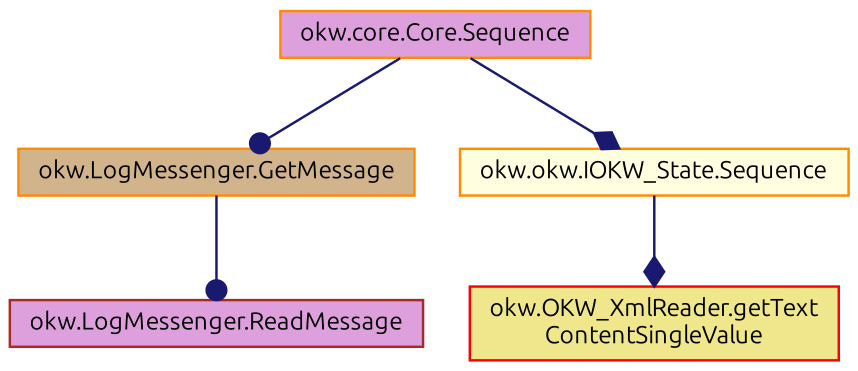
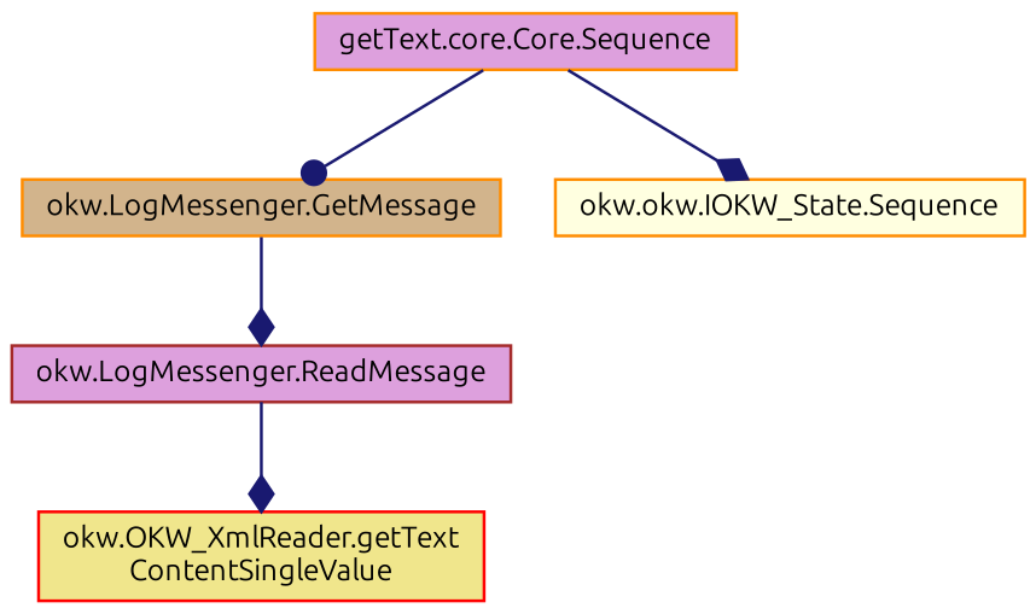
  digraph {
    fontname=Ubuntu
    rankdir=TB
    node [color=darkorange fillcolor=plum fontname=Ubuntu fontsize=10 shape=record style=filled]
    edge [arrowhead=dot color=midnightblue fontname=Ubuntu fontsize=10 labelfontname=Helvetica labelfontsize=10 style=solid]
-   n1 [fontcolor=black height=0.2 label="okw.core.Core.Sequence" width=0.4]
+   n1 [fontcolor=black height=0.2 label="getText.core.Core.Sequence" width=0.4]
    n2 [fillcolor=tan height=0.2 label="okw.LogMessenger.GetMessage" width=0.4]
    n3 [fillcolor=lightyellow height=0.2 label="okw.okw.IOKW_State.Sequence" width=0.4]
    n4 [color=brown height=0.2 label="okw.LogMessenger.ReadMessage" width=0.4]
    n5 [color=red fillcolor=khaki height=0.2 label="okw.OKW_XmlReader.getText\lContentSingleValue" width=0.4]
    n1 -> n2
    n1 -> n3 [arrowhead=diamond]
-   n2 -> n4
-   n3 -> n5 [arrowhead=diamond]
+   n2 -> n4 [arrowhead=diamond]
+   n4 -> n5 [arrowhead=diamond]
  }
